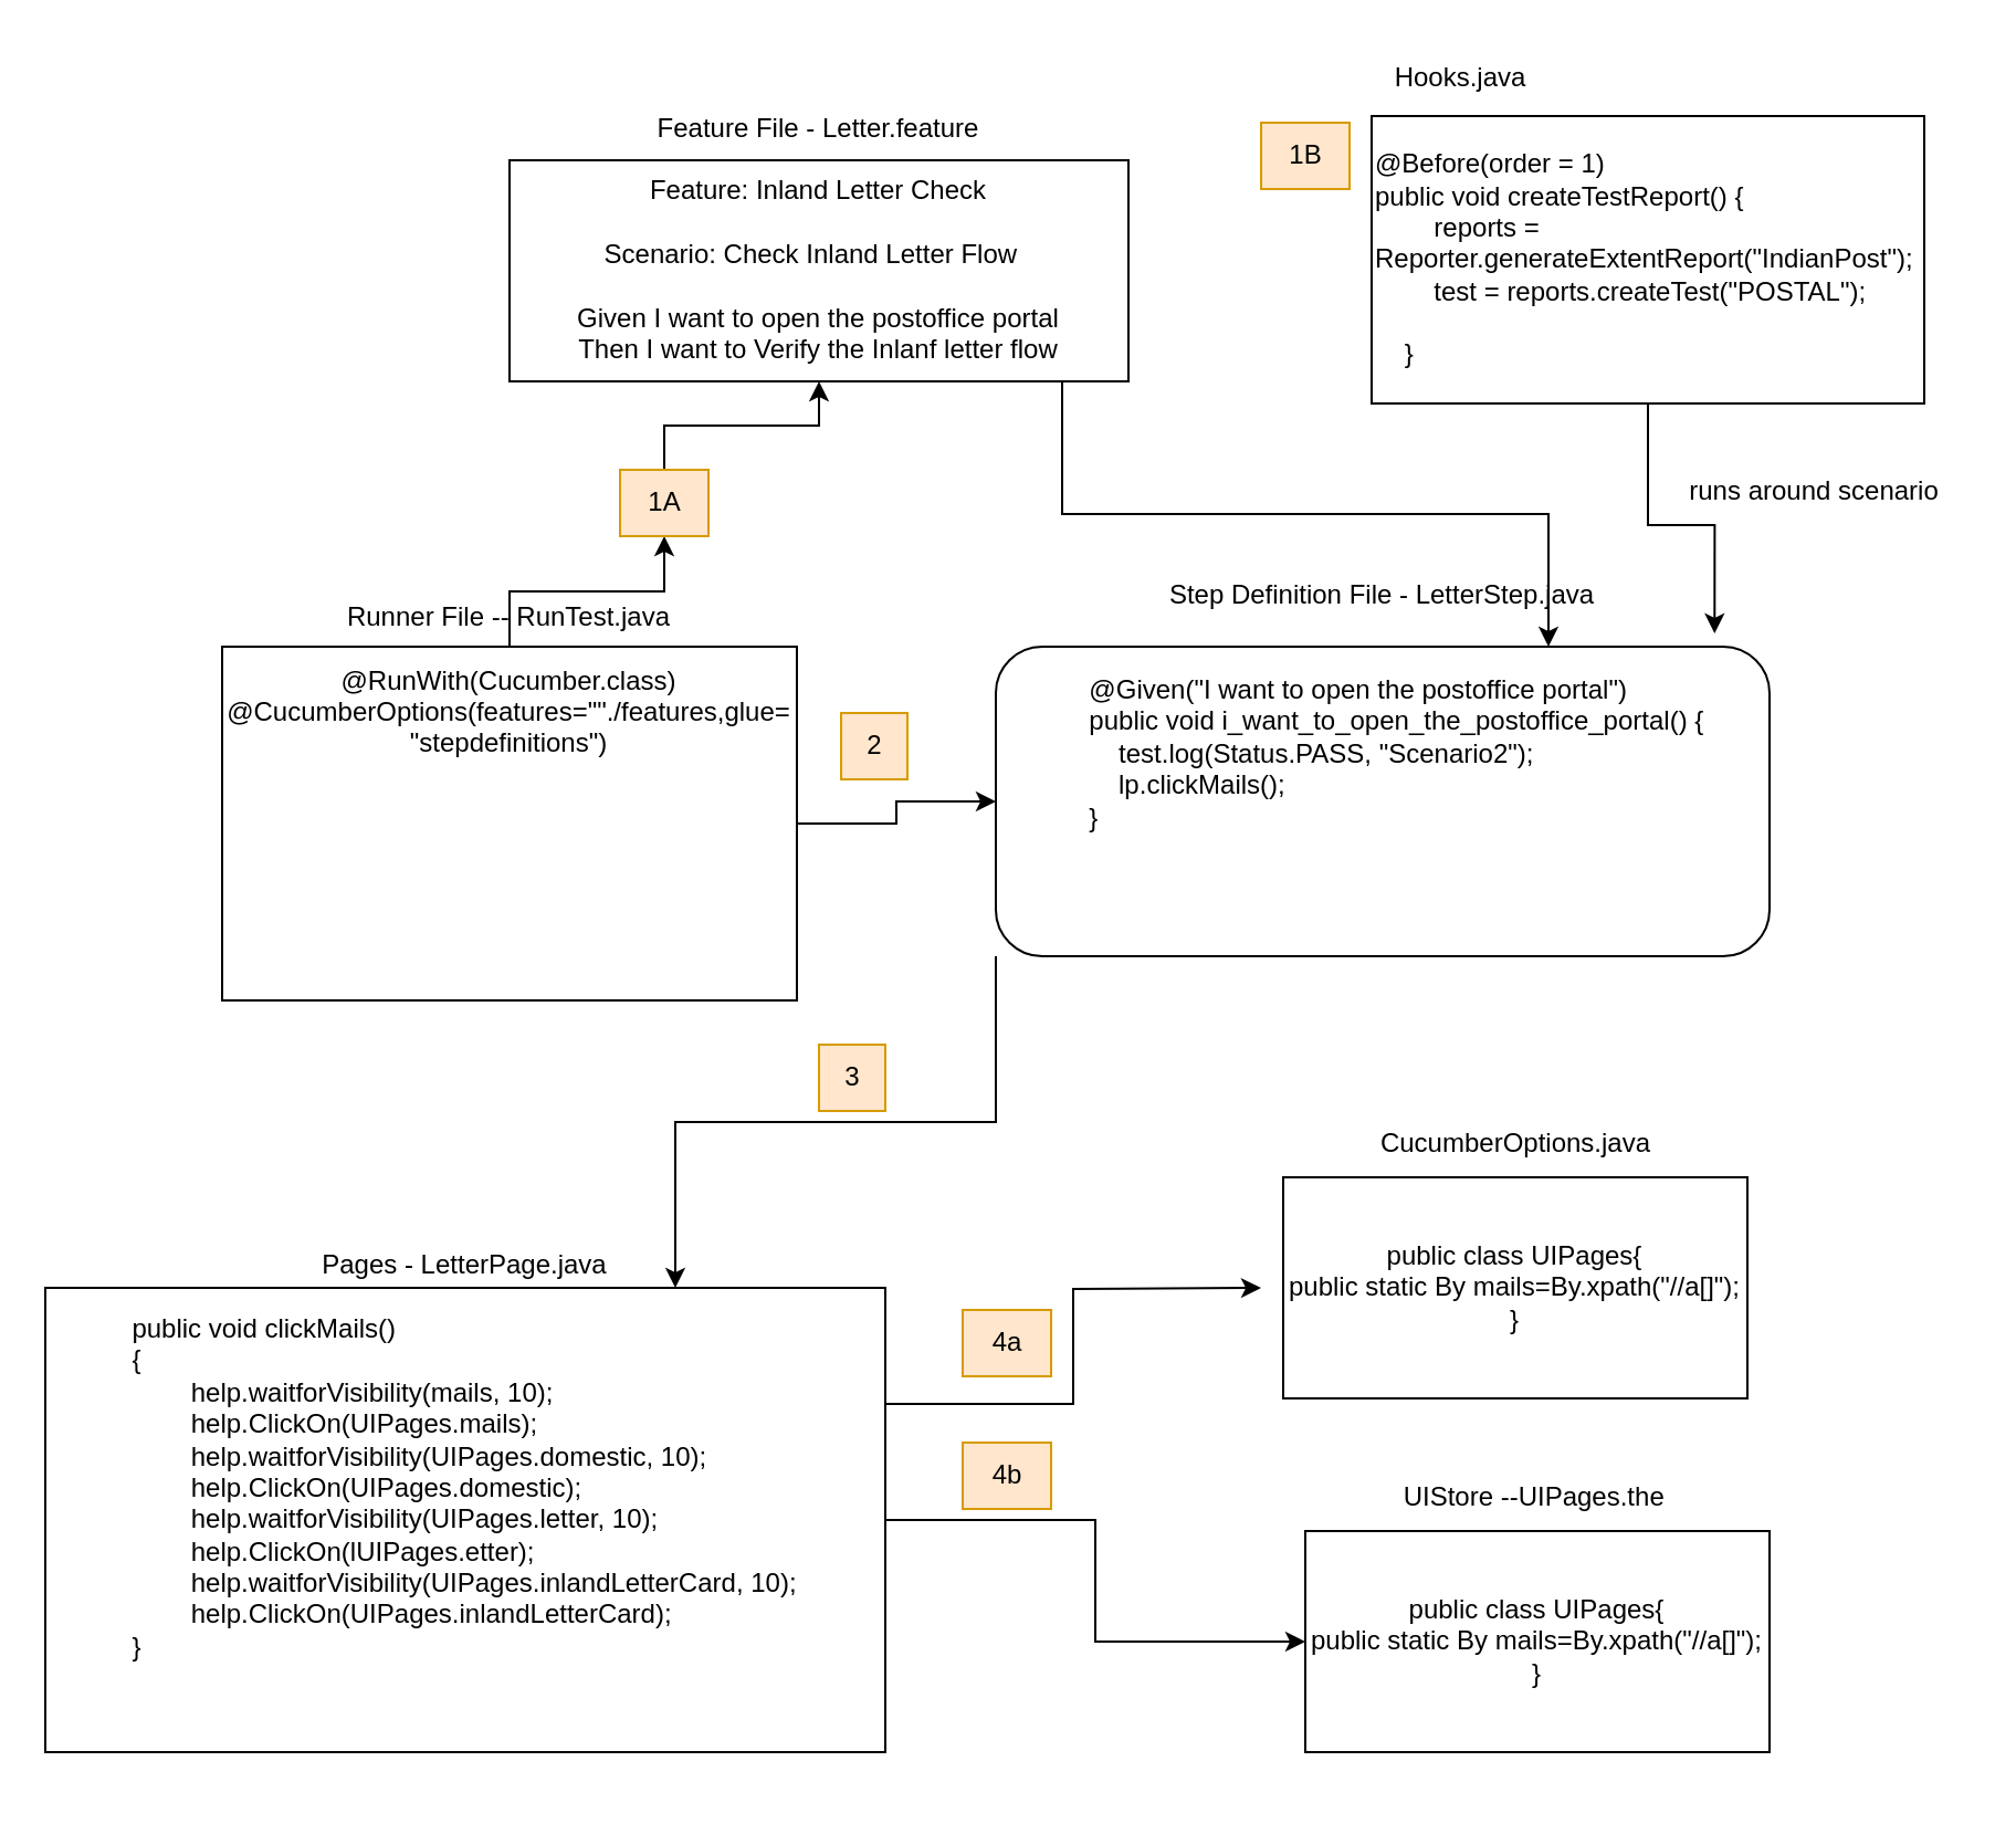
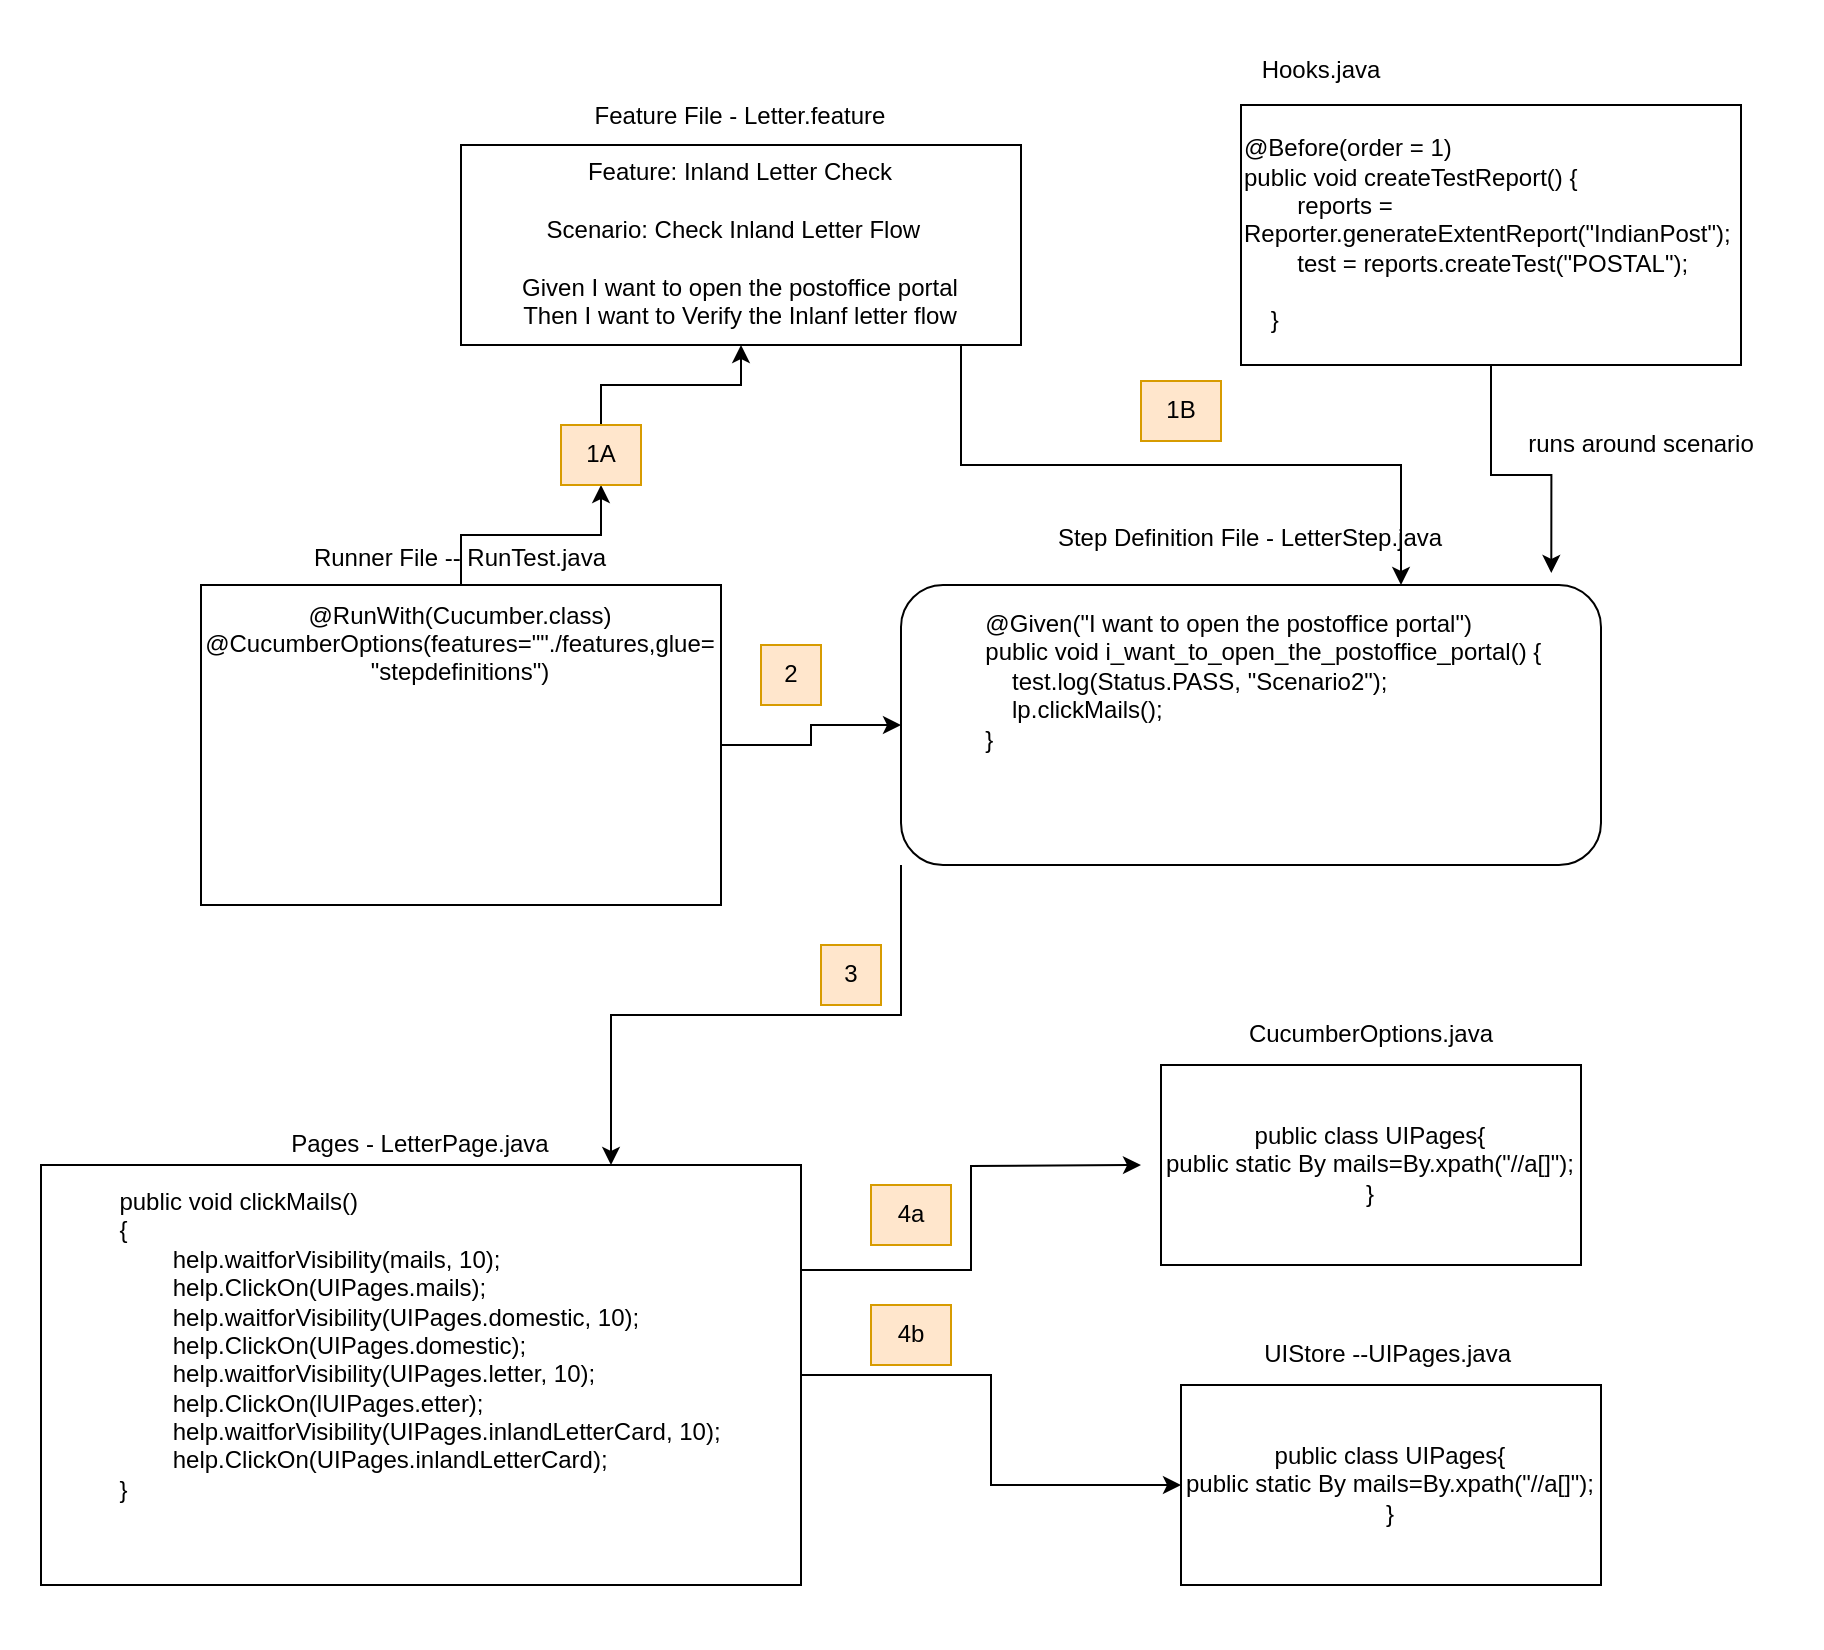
  <mxCell id="0" />
  <mxCell id="1" parent="0" />
  <mxCell id="2" style="edgeStyle=orthogonalEdgeStyle;rounded=0;orthogonalLoop=1;jettySize=auto;html=1;" edge="1" parent="1" source="10" target="8"><mxGeometry relative="1" as="geometry" /></mxCell>
  <mxCell id="3" style="edgeStyle=orthogonalEdgeStyle;rounded=0;orthogonalLoop=1;jettySize=auto;html=1;exitX=1;exitY=0.5;exitDx=0;exitDy=0;entryX=0;entryY=0.5;entryDx=0;entryDy=0;" edge="1" parent="1" source="4" target="6"><mxGeometry relative="1" as="geometry" /></mxCell>
  <mxCell id="4" value="Runner File -- RunTest.java&lt;div&gt;&lt;br&gt;&lt;/div&gt;&lt;div&gt;@RunWith(Cucumber.class)&lt;/div&gt;&lt;div&gt;@CucumberOptions(features=&quot;&quot;./features,glue=&lt;/div&gt;&lt;div&gt;&quot;stepdefinitions&quot;)&lt;/div&gt;&lt;div&gt;&lt;br&gt;&lt;/div&gt;&lt;div&gt;&lt;br&gt;&lt;/div&gt;&lt;div&gt;&lt;br&gt;&lt;/div&gt;&lt;div&gt;&lt;br&gt;&lt;/div&gt;&lt;div&gt;&lt;br&gt;&lt;/div&gt;&lt;div&gt;&lt;br&gt;&lt;/div&gt;&lt;div&gt;&lt;br&gt;&lt;/div&gt;&lt;div&gt;&lt;br&gt;&lt;/div&gt;&lt;div&gt;&lt;br&gt;&lt;/div&gt;" style="rounded=0;whiteSpace=wrap;html=1;" vertex="1" parent="1"><mxGeometry x="100" y="292" width="260" height="160" as="geometry" /></mxCell>
  <mxCell id="5" style="edgeStyle=orthogonalEdgeStyle;rounded=0;orthogonalLoop=1;jettySize=auto;html=1;exitX=0;exitY=1;exitDx=0;exitDy=0;entryX=0.75;entryY=0;entryDx=0;entryDy=0;" edge="1" parent="1" source="6" target="14"><mxGeometry relative="1" as="geometry" /></mxCell>
  <mxCell id="6" value="Step Definition File - LetterStep.java&lt;div&gt;&lt;div style=&quot;text-align: left;&quot;&gt;&lt;br&gt;&lt;/div&gt;&lt;div style=&quot;text-align: left;&quot;&gt;&lt;br&gt;&lt;/div&gt;&lt;div style=&quot;text-align: left;&quot;&gt;&amp;nbsp; &amp;nbsp; @Given(&quot;I want to open the postoffice portal&quot;)&lt;/div&gt;&lt;div style=&quot;text-align: left;&quot;&gt;&amp;nbsp; &amp;nbsp; public void i_want_to_open_the_postoffice_portal() {&lt;/div&gt;&lt;div style=&quot;text-align: left;&quot;&gt;&amp;nbsp; &amp;nbsp; &amp;nbsp; &amp;nbsp; test.log(Status.PASS, &quot;Scenario2&quot;);&lt;/div&gt;&lt;div style=&quot;text-align: left;&quot;&gt;&amp;nbsp; &amp;nbsp; &amp;nbsp; &amp;nbsp; lp.clickMails();&lt;/div&gt;&lt;div style=&quot;text-align: left;&quot;&gt;&amp;nbsp; &amp;nbsp; }&lt;/div&gt;&lt;/div&gt;&lt;div&gt;&lt;br&gt;&lt;/div&gt;&lt;div&gt;&lt;br&gt;&lt;/div&gt;&lt;div&gt;&lt;br&gt;&lt;/div&gt;&lt;div&gt;&lt;br&gt;&lt;/div&gt;&lt;div&gt;&lt;br&gt;&lt;/div&gt;&lt;div&gt;&lt;br&gt;&lt;/div&gt;" style="rounded=1;whiteSpace=wrap;html=1;" vertex="1" parent="1"><mxGeometry x="450" y="292" width="350" height="140" as="geometry" /></mxCell>
  <mxCell id="7" style="edgeStyle=orthogonalEdgeStyle;rounded=0;orthogonalLoop=1;jettySize=auto;html=1;" edge="1" parent="1"><mxGeometry relative="1" as="geometry"><mxPoint x="480" y="172" as="sourcePoint" /><mxPoint x="700" y="292" as="targetPoint" /><Array as="points"><mxPoint x="480" y="232" /><mxPoint x="700" y="232" /></Array></mxGeometry></mxCell>
  <mxCell id="8" value="Feature File - Letter.feature&lt;div&gt;&lt;br&gt;&lt;/div&gt;&lt;div&gt;&lt;div&gt;Feature: Inland Letter Check&lt;/div&gt;&lt;div&gt;&lt;br&gt;&lt;/div&gt;&lt;div&gt;Scenario: Check Inland Letter Flow&amp;nbsp;&amp;nbsp;&lt;/div&gt;&lt;div&gt;&lt;br&gt;&lt;/div&gt;&lt;div&gt;Given I want to open the postoffice portal&lt;/div&gt;&lt;div&gt;Then I want to Verify the Inlanf letter flow&lt;/div&gt;&lt;/div&gt;&lt;div&gt;&lt;br&gt;&lt;/div&gt;&lt;div&gt;&lt;br&gt;&lt;/div&gt;" style="rounded=0;whiteSpace=wrap;html=1;" vertex="1" parent="1"><mxGeometry x="230" y="72" width="280" height="100" as="geometry" /></mxCell>
  <mxCell id="9" value="" style="edgeStyle=orthogonalEdgeStyle;rounded=0;orthogonalLoop=1;jettySize=auto;html=1;" edge="1" parent="1" source="4" target="10"><mxGeometry relative="1" as="geometry"><mxPoint x="230" y="292" as="sourcePoint" /><mxPoint x="370" y="172" as="targetPoint" /></mxGeometry></mxCell>
  <mxCell id="10" value="1A" style="text;html=1;align=center;verticalAlign=middle;resizable=0;points=[];autosize=1;strokeColor=#d79b00;fillColor=#ffe6cc;" vertex="1" parent="1"><mxGeometry x="280" y="212" width="40" height="30" as="geometry" /></mxCell>
- <mxCell id="11" value="1B" style="text;html=1;align=center;verticalAlign=middle;resizable=0;points=[];autosize=1;strokeColor=#d79b00;fillColor=#ffe6cc;" vertex="1" parent="1"><mxGeometry x="570" y="55" width="40" height="30" as="geometry" /></mxCell>
+ <mxCell id="11" value="1B" style="text;html=1;align=center;verticalAlign=middle;resizable=0;points=[];autosize=1;strokeColor=#d79b00;fillColor=#ffe6cc;" vertex="1" parent="1"><mxGeometry x="570" y="190" width="40" height="30" as="geometry" /></mxCell>
  <mxCell id="12" style="edgeStyle=orthogonalEdgeStyle;rounded=0;orthogonalLoop=1;jettySize=auto;html=1;exitX=1;exitY=0.5;exitDx=0;exitDy=0;entryX=0;entryY=0.5;entryDx=0;entryDy=0;" edge="1" parent="1" source="14" target="15"><mxGeometry relative="1" as="geometry" /></mxCell>
  <mxCell id="13" style="edgeStyle=orthogonalEdgeStyle;rounded=0;orthogonalLoop=1;jettySize=auto;html=1;exitX=1;exitY=0.25;exitDx=0;exitDy=0;" edge="1" parent="1" source="14"><mxGeometry relative="1" as="geometry"><mxPoint x="570" y="582" as="targetPoint" /></mxGeometry></mxCell>
  <mxCell id="14" value="&lt;div&gt;&lt;br&gt;&lt;/div&gt;Pages - LetterPage.java&lt;div&gt;&lt;br&gt;&lt;/div&gt;&lt;div&gt;&lt;div style=&quot;text-align: left;&quot;&gt;public void clickMails()&lt;/div&gt;&lt;div style=&quot;text-align: left;&quot;&gt;{&lt;/div&gt;&lt;div style=&quot;text-align: left;&quot;&gt;&amp;nbsp; &amp;nbsp; &amp;nbsp; &amp;nbsp; help.waitforVisibility(mails, 10);&lt;/div&gt;&lt;div style=&quot;text-align: left;&quot;&gt;&amp;nbsp; &amp;nbsp; &amp;nbsp; &amp;nbsp; help.ClickOn(UIPages.mails);&lt;/div&gt;&lt;div style=&quot;text-align: left;&quot;&gt;&amp;nbsp; &amp;nbsp; &amp;nbsp; &amp;nbsp; help.waitforVisibility(&lt;span style=&quot;background-color: initial;&quot;&gt;UIPages.&lt;/span&gt;&lt;span style=&quot;background-color: initial;&quot;&gt;domestic, 10);&lt;/span&gt;&lt;/div&gt;&lt;div style=&quot;text-align: left;&quot;&gt;&amp;nbsp; &amp;nbsp; &amp;nbsp; &amp;nbsp; help.ClickOn(&lt;span style=&quot;background-color: initial;&quot;&gt;UIPages.&lt;/span&gt;&lt;span style=&quot;background-color: initial;&quot;&gt;domestic);&lt;/span&gt;&lt;/div&gt;&lt;div style=&quot;text-align: left;&quot;&gt;&amp;nbsp; &amp;nbsp; &amp;nbsp; &amp;nbsp; help.waitforVisibility(&lt;span style=&quot;background-color: initial;&quot;&gt;UIPages.&lt;/span&gt;&lt;span style=&quot;background-color: initial;&quot;&gt;letter, 10);&lt;/span&gt;&lt;/div&gt;&lt;div style=&quot;text-align: left;&quot;&gt;&amp;nbsp; &amp;nbsp; &amp;nbsp; &amp;nbsp; help.ClickOn(l&lt;span style=&quot;background-color: initial;&quot;&gt;UIPages.&lt;/span&gt;&lt;span style=&quot;background-color: initial;&quot;&gt;etter);&lt;/span&gt;&lt;/div&gt;&lt;div style=&quot;text-align: left;&quot;&gt;&amp;nbsp; &amp;nbsp; &amp;nbsp; &amp;nbsp; help.waitforVisibility(&lt;span style=&quot;background-color: initial;&quot;&gt;UIPages.&lt;/span&gt;&lt;span style=&quot;background-color: initial;&quot;&gt;inlandLetterCard, 10);&lt;/span&gt;&lt;/div&gt;&lt;div style=&quot;text-align: left;&quot;&gt;&amp;nbsp; &amp;nbsp; &amp;nbsp; &amp;nbsp; help.ClickOn(&lt;span style=&quot;background-color: initial;&quot;&gt;UIPages.&lt;/span&gt;&lt;span style=&quot;background-color: initial;&quot;&gt;inlandLetterCard);&lt;/span&gt;&lt;/div&gt;&lt;div style=&quot;text-align: left;&quot;&gt;}&lt;/div&gt;&lt;/div&gt;&lt;div&gt;&lt;br&gt;&lt;/div&gt;&lt;div&gt;&lt;br&gt;&lt;/div&gt;&lt;div&gt;&lt;br&gt;&lt;/div&gt;&lt;div&gt;&lt;br&gt;&lt;/div&gt;&lt;div&gt;&lt;br&gt;&lt;/div&gt;" style="rounded=0;whiteSpace=wrap;html=1;" vertex="1" parent="1"><mxGeometry x="20" y="582" width="380" height="210" as="geometry" /></mxCell>
  <mxCell id="15" value="public class UIPages{&lt;div&gt;public static By mails=By.xpath(&quot;//a[]&quot;);&lt;/div&gt;&lt;div&gt;}&lt;/div&gt;" style="rounded=0;whiteSpace=wrap;html=1;" vertex="1" parent="1"><mxGeometry x="590" y="692" width="210" height="100" as="geometry" /></mxCell>
- <mxCell id="16" value="UIStore --UIPages.the&amp;nbsp;" style="text;html=1;align=center;verticalAlign=middle;resizable=0;points=[];autosize=1;strokeColor=none;fillColor=none;" vertex="1" parent="1"><mxGeometry x="620" y="662" width="150" height="30" as="geometry" /></mxCell>
+ <mxCell id="16" value="UIStore --UIPages.java&amp;nbsp;" style="text;html=1;align=center;verticalAlign=middle;resizable=0;points=[];autosize=1;strokeColor=none;fillColor=none;" vertex="1" parent="1"><mxGeometry x="620" y="662" width="150" height="30" as="geometry" /></mxCell>
  <mxCell id="17" value="2" style="text;html=1;align=center;verticalAlign=middle;resizable=0;points=[];autosize=1;strokeColor=#d79b00;fillColor=#ffe6cc;" vertex="1" parent="1"><mxGeometry x="380" y="322" width="30" height="30" as="geometry" /></mxCell>
- <mxCell id="18" value="3" style="text;html=1;align=center;verticalAlign=middle;resizable=0;points=[];autosize=1;strokeColor=#d79b00;fillColor=#ffe6cc;" vertex="1" parent="1"><mxGeometry x="370" y="472" width="30" height="30" as="geometry" /></mxCell>
+ <mxCell id="18" value="3" style="text;html=1;align=center;verticalAlign=middle;resizable=0;points=[];autosize=1;strokeColor=#d79b00;fillColor=#ffe6cc;" vertex="1" parent="1"><mxGeometry x="410" y="472" width="30" height="30" as="geometry" /></mxCell>
  <mxCell id="19" value="public class UIPages{&lt;div&gt;public static By mails=By.xpath(&quot;//a[]&quot;);&lt;/div&gt;&lt;div&gt;}&lt;/div&gt;" style="rounded=0;whiteSpace=wrap;html=1;" vertex="1" parent="1"><mxGeometry x="580" y="532" width="210" height="100" as="geometry" /></mxCell>
  <mxCell id="20" value="CucumberOptions.java" style="text;html=1;align=center;verticalAlign=middle;resizable=0;points=[];autosize=1;strokeColor=none;fillColor=none;" vertex="1" parent="1"><mxGeometry x="615" y="502" width="140" height="30" as="geometry" /></mxCell>
  <mxCell id="21" value="&lt;div&gt;@Before(order = 1)&lt;/div&gt;&lt;div&gt;&lt;span style=&quot;background-color: initial;&quot;&gt;public void createTestReport() {&lt;/span&gt;&lt;br&gt;&lt;/div&gt;&lt;div&gt;&amp;nbsp; &amp;nbsp; &amp;nbsp; &amp;nbsp; reports = Reporter.generateExtentReport(&quot;IndianPost&quot;);&lt;/div&gt;&lt;div&gt;&amp;nbsp; &amp;nbsp; &amp;nbsp; &amp;nbsp; test = reports.createTest(&quot;POSTAL&quot;);&lt;/div&gt;&lt;div&gt;&lt;br&gt;&lt;/div&gt;&lt;div&gt;&amp;nbsp; &amp;nbsp; }&lt;/div&gt;" style="rounded=0;whiteSpace=wrap;html=1;align=left;" vertex="1" parent="1"><mxGeometry x="620" y="52" width="250" height="130" as="geometry" /></mxCell>
  <mxCell id="22" value="Hooks.java" style="text;html=1;align=center;verticalAlign=middle;resizable=0;points=[];autosize=1;strokeColor=none;fillColor=none;" vertex="1" parent="1"><mxGeometry x="620" y="20" width="80" height="30" as="geometry" /></mxCell>
  <mxCell id="23" style="edgeStyle=orthogonalEdgeStyle;rounded=0;orthogonalLoop=1;jettySize=auto;html=1;exitX=0.5;exitY=1;exitDx=0;exitDy=0;entryX=0.929;entryY=-0.043;entryDx=0;entryDy=0;entryPerimeter=0;" edge="1" parent="1" source="21" target="6"><mxGeometry relative="1" as="geometry" /></mxCell>
  <mxCell id="24" value="runs around scenario" style="text;html=1;align=center;verticalAlign=middle;resizable=0;points=[];autosize=1;strokeColor=none;fillColor=none;" vertex="1" parent="1"><mxGeometry x="750" y="207" width="140" height="30" as="geometry" /></mxCell>
  <mxCell id="25" value="4a" style="text;html=1;align=center;verticalAlign=middle;resizable=0;points=[];autosize=1;strokeColor=#d79b00;fillColor=#ffe6cc;" vertex="1" parent="1"><mxGeometry x="435" y="592" width="40" height="30" as="geometry" /></mxCell>
  <mxCell id="26" value="4b" style="text;html=1;align=center;verticalAlign=middle;resizable=0;points=[];autosize=1;strokeColor=#d79b00;fillColor=#ffe6cc;" vertex="1" parent="1"><mxGeometry x="435" y="652" width="40" height="30" as="geometry" /></mxCell>
